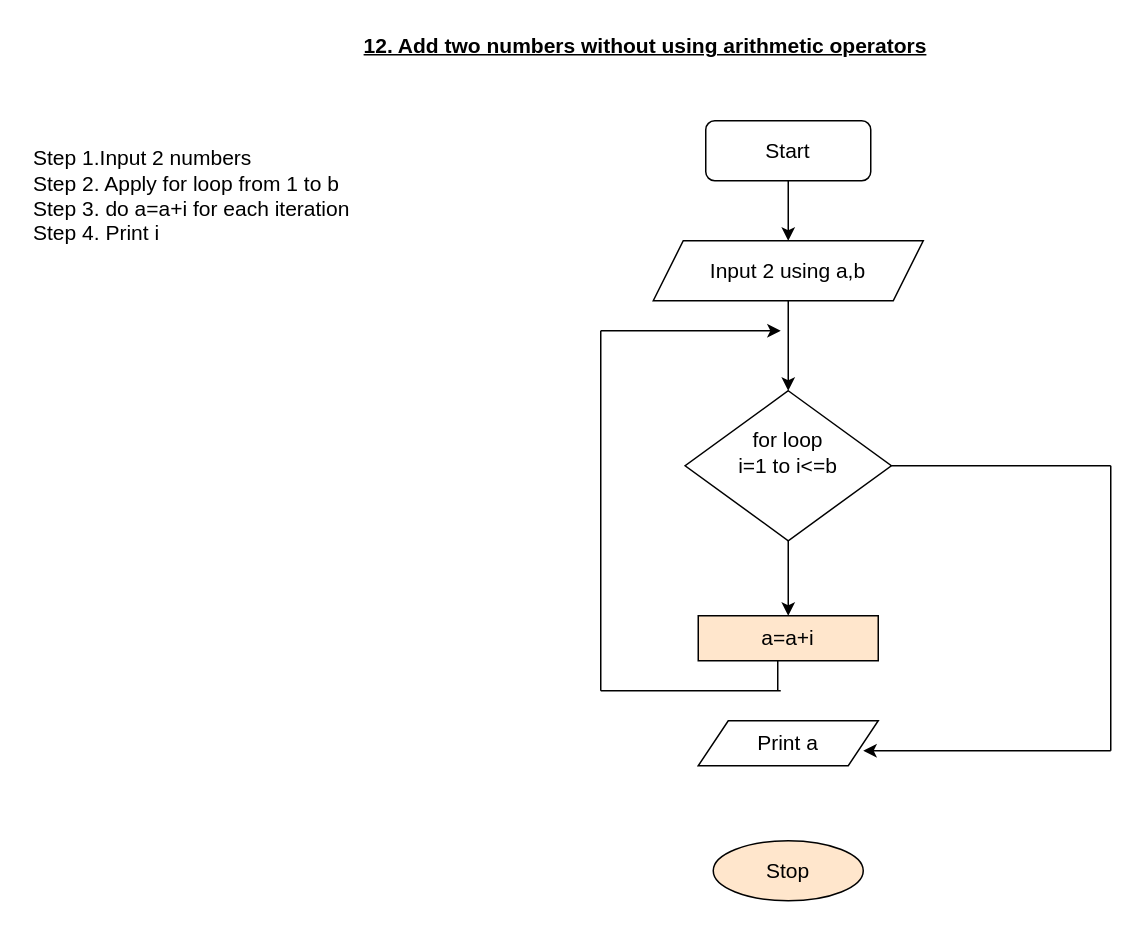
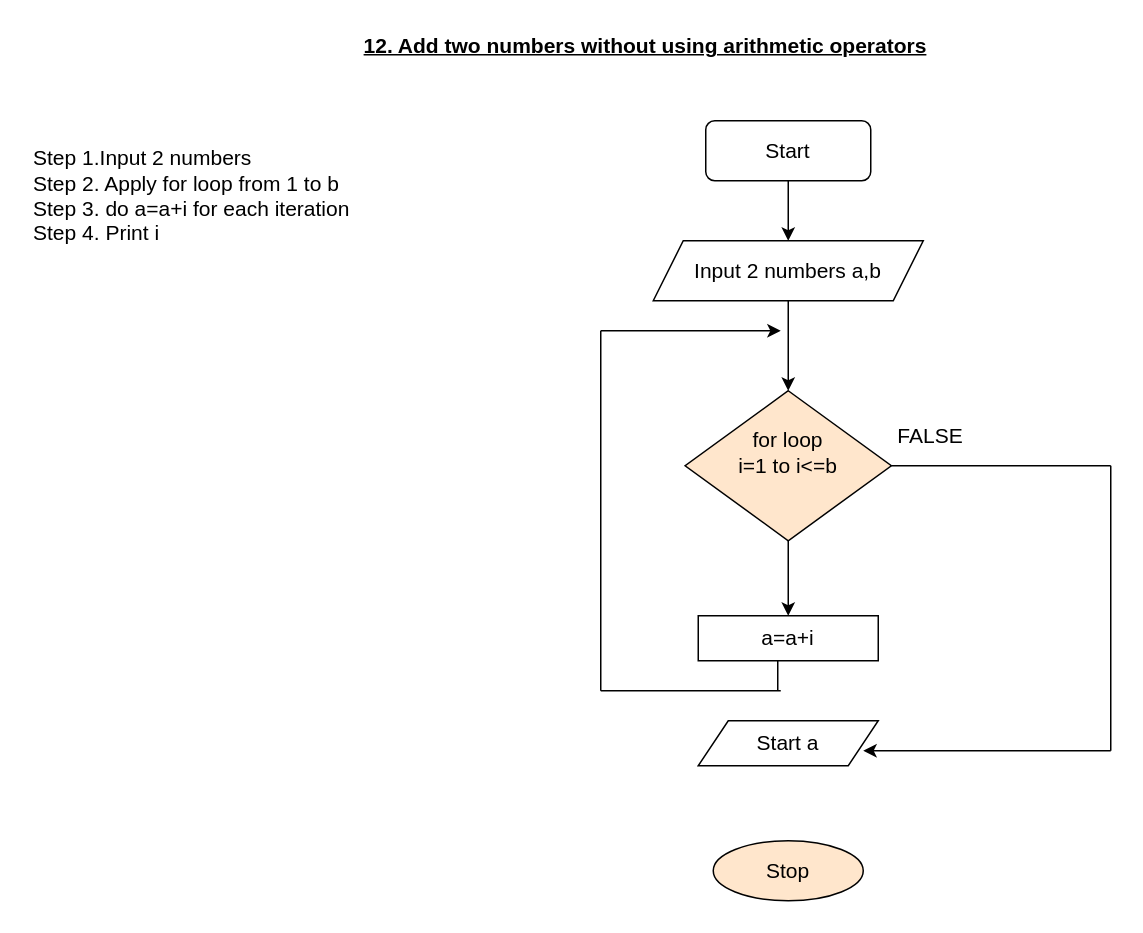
  <mxCell id="0" />
  <mxCell id="1" parent="0" />
  <mxCell id="2" value="&lt;span style=&quot;font-size: 14px&quot;&gt;&lt;b&gt;&lt;u&gt;12. Add two numbers without using arithmetic operators&lt;/u&gt;&lt;/b&gt;&lt;/span&gt;" style="text;html=1;strokeColor=none;fillColor=none;align=center;verticalAlign=middle;whiteSpace=wrap;rounded=0;" vertex="1" parent="1"><mxGeometry x="170" y="20" width="520" height="20" as="geometry" /></mxCell>
  <mxCell id="3" value="&lt;font style=&quot;font-size: 14px&quot;&gt;Start&lt;/font&gt;" style="whiteSpace=wrap;html=1;rounded=1;" vertex="1" parent="1"><mxGeometry x="470" y="80" width="110" height="40" as="geometry" /></mxCell>
  <mxCell id="4" value="" style="endArrow=classic;html=1;exitX=0.5;exitY=1;exitDx=0;exitDy=0;" edge="1" parent="1" source="3"><mxGeometry width="50" height="50" relative="1" as="geometry"><mxPoint x="370" y="220" as="sourcePoint" /><mxPoint x="525" y="160" as="targetPoint" /></mxGeometry></mxCell>
- <mxCell id="5" value="&lt;font style=&quot;font-size: 14px&quot;&gt;Input 2 using a,b&lt;/font&gt;" style="shape=parallelogram;perimeter=parallelogramPerimeter;whiteSpace=wrap;html=1;fixedSize=1;" vertex="1" parent="1"><mxGeometry x="435" y="160" width="180" height="40" as="geometry" /></mxCell>
+ <mxCell id="5" value="&lt;font style=&quot;font-size: 14px&quot;&gt;Input 2 numbers a,b&lt;/font&gt;" style="shape=parallelogram;perimeter=parallelogramPerimeter;whiteSpace=wrap;html=1;fixedSize=1;" vertex="1" parent="1"><mxGeometry x="435" y="160" width="180" height="40" as="geometry" /></mxCell>
  <mxCell id="6" value="" style="endArrow=classic;html=1;exitX=0.5;exitY=1;exitDx=0;exitDy=0;" edge="1" parent="1" source="5"><mxGeometry width="50" height="50" relative="1" as="geometry"><mxPoint x="380" y="270" as="sourcePoint" /><mxPoint x="525" y="260" as="targetPoint" /></mxGeometry></mxCell>
- <mxCell id="7" value="&lt;font style=&quot;font-size: 14px&quot;&gt;for loop&lt;br&gt;i=1 to i&amp;lt;=b&lt;br&gt;&lt;br&gt;&lt;/font&gt;" style="rhombus;whiteSpace=wrap;html=1;" vertex="1" parent="1"><mxGeometry x="456.25" y="260" width="137.5" height="100" as="geometry" /></mxCell>
+ <mxCell id="7" value="&lt;font style=&quot;font-size: 14px&quot;&gt;for loop&lt;br&gt;i=1 to i&amp;lt;=b&lt;br&gt;&lt;br&gt;&lt;/font&gt;" style="rhombus;whiteSpace=wrap;html=1;fillColor=#ffe6cc;" vertex="1" parent="1"><mxGeometry x="456.25" y="260" width="137.5" height="100" as="geometry" /></mxCell>
  <mxCell id="8" value="" style="endArrow=classic;html=1;exitX=0.5;exitY=1;exitDx=0;exitDy=0;" edge="1" parent="1" source="7"><mxGeometry width="50" height="50" relative="1" as="geometry"><mxPoint x="380" y="350" as="sourcePoint" /><mxPoint x="525" y="410" as="targetPoint" /></mxGeometry></mxCell>
- <mxCell id="9" value="&lt;font style=&quot;font-size: 14px&quot;&gt;a=a+i&lt;/font&gt;" style="rounded=0;whiteSpace=wrap;html=1;fillColor=#ffe6cc;" vertex="1" parent="1"><mxGeometry x="465" y="410" width="120" height="30" as="geometry" /></mxCell>
- <mxCell id="10" value="&lt;font style=&quot;font-size: 14px&quot;&gt;Print a&lt;/font&gt;" style="shape=parallelogram;perimeter=parallelogramPerimeter;whiteSpace=wrap;html=1;fixedSize=1;" vertex="1" parent="1"><mxGeometry x="465" y="480" width="120" height="30" as="geometry" /></mxCell>
+ <mxCell id="9" value="&lt;font style=&quot;font-size: 14px&quot;&gt;a=a+i&lt;/font&gt;" style="rounded=0;whiteSpace=wrap;html=1;" vertex="1" parent="1"><mxGeometry x="465" y="410" width="120" height="30" as="geometry" /></mxCell>
+ <mxCell id="10" value="&lt;font style=&quot;font-size: 14px&quot;&gt;Start a&lt;/font&gt;" style="shape=parallelogram;perimeter=parallelogramPerimeter;whiteSpace=wrap;html=1;fixedSize=1;" vertex="1" parent="1"><mxGeometry x="465" y="480" width="120" height="30" as="geometry" /></mxCell>
  <mxCell id="11" value="" style="endArrow=none;html=1;exitX=1;exitY=0.5;exitDx=0;exitDy=0;" edge="1" parent="1" source="7"><mxGeometry width="50" height="50" relative="1" as="geometry"><mxPoint x="380" y="340" as="sourcePoint" /><mxPoint x="740" y="310" as="targetPoint" /></mxGeometry></mxCell>
  <mxCell id="12" value="&lt;font style=&quot;font-size: 14px&quot;&gt;Stop&lt;/font&gt;" style="ellipse;whiteSpace=wrap;html=1;fillColor=#ffe6cc;" vertex="1" parent="1"><mxGeometry x="475" y="560" width="100" height="40" as="geometry" /></mxCell>
+ <mxCell id="13" value="&lt;span style=&quot;font-size: 14px&quot;&gt;FALSE&lt;/span&gt;" style="text;html=1;strokeColor=none;fillColor=none;align=center;verticalAlign=middle;whiteSpace=wrap;rounded=0;" vertex="1" parent="1"><mxGeometry x="600" y="280" width="40" height="20" as="geometry" /></mxCell>
  <mxCell id="14" value="" style="endArrow=none;html=1;" edge="1" parent="1"><mxGeometry width="50" height="50" relative="1" as="geometry"><mxPoint x="520" y="460" as="sourcePoint" /><mxPoint x="400" y="460" as="targetPoint" /></mxGeometry></mxCell>
  <mxCell id="15" value="" style="endArrow=none;html=1;" edge="1" parent="1"><mxGeometry width="50" height="50" relative="1" as="geometry"><mxPoint x="400" y="460" as="sourcePoint" /><mxPoint x="400" y="220" as="targetPoint" /></mxGeometry></mxCell>
  <mxCell id="16" value="" style="endArrow=classic;html=1;" edge="1" parent="1"><mxGeometry width="50" height="50" relative="1" as="geometry"><mxPoint x="400" y="220" as="sourcePoint" /><mxPoint x="520" y="220" as="targetPoint" /></mxGeometry></mxCell>
  <mxCell id="17" value="" style="endArrow=none;html=1;" edge="1" parent="1"><mxGeometry width="50" height="50" relative="1" as="geometry"><mxPoint x="740" y="500" as="sourcePoint" /><mxPoint x="740" y="310" as="targetPoint" /></mxGeometry></mxCell>
  <mxCell id="18" value="" style="endArrow=classic;html=1;" edge="1" parent="1"><mxGeometry width="50" height="50" relative="1" as="geometry"><mxPoint x="740" y="500" as="sourcePoint" /><mxPoint x="575" y="500" as="targetPoint" /></mxGeometry></mxCell>
  <mxCell id="19" value="&lt;font style=&quot;font-size: 14px&quot;&gt;Step 1.Input 2 numbers&lt;br&gt;Step 2. Apply for loop from 1 to b&lt;br&gt;Step 3. do a=a+i for each iteration&lt;br&gt;Step 4. Print i&amp;nbsp;&lt;/font&gt;" style="text;html=1;strokeColor=none;fillColor=none;align=left;verticalAlign=middle;whiteSpace=wrap;rounded=0;" vertex="1" parent="1"><mxGeometry x="20" y="90" width="330" height="80" as="geometry" /></mxCell>
  <mxCell id="20" value="" style="endArrow=none;html=1;" edge="1" parent="1"><mxGeometry width="50" height="50" relative="1" as="geometry"><mxPoint x="518" y="440" as="sourcePoint" /><mxPoint x="518" y="460" as="targetPoint" /></mxGeometry></mxCell>
